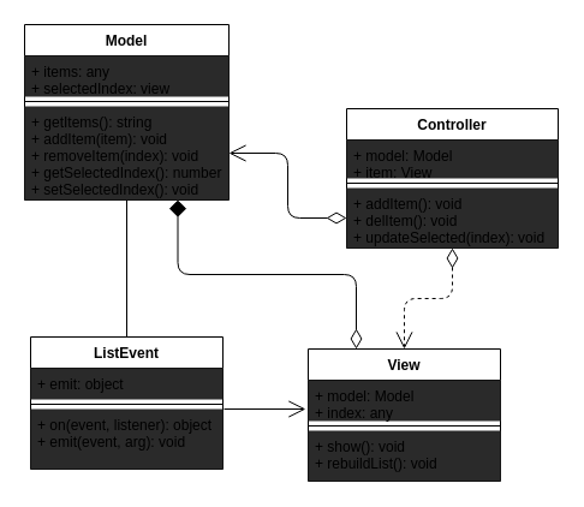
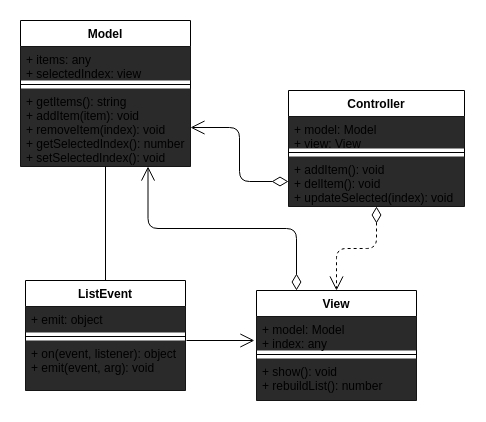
  <mxCell id="0" />
  <mxCell id="1" parent="0" />
  <mxCell id="2" value="ListEvent" style="swimlane;fontStyle=1;align=center;verticalAlign=top;childLayout=stackLayout;horizontal=1;startSize=26;horizontalStack=0;resizeParent=1;resizeParentMax=0;resizeLast=0;collapsible=1;marginBottom=0;" parent="1" vertex="1"><mxGeometry x="25" y="280" width="160" height="110" as="geometry" /></mxCell>
  <mxCell id="3" value="+ emit: object" style="text;strokeColor=none;align=left;verticalAlign=top;spacingLeft=4;spacingRight=4;overflow=hidden;rotatable=0;points=[[0,0.5],[1,0.5]];portConstraint=eastwest;fillColor=#2a2a2a;" parent="2" vertex="1"><mxGeometry y="26" width="160" height="26" as="geometry" /></mxCell>
  <mxCell id="4" value="" style="line;strokeWidth=1;fillColor=none;align=left;verticalAlign=middle;spacingTop=-1;spacingLeft=3;spacingRight=3;rotatable=0;labelPosition=right;points=[];portConstraint=eastwest;" parent="2" vertex="1"><mxGeometry y="52" width="160" height="8" as="geometry" /></mxCell>
  <mxCell id="5" value="+ on(event, listener): object&#10;+ emit(event, arg): void" style="text;strokeColor=none;align=left;verticalAlign=top;spacingLeft=4;spacingRight=4;overflow=hidden;rotatable=0;points=[[0,0.5],[1,0.5]];portConstraint=eastwest;fillColor=#2a2a2a;" parent="2" vertex="1"><mxGeometry y="60" width="160" height="50" as="geometry" /></mxCell>
  <mxCell id="6" value="Model" style="swimlane;fontStyle=1;align=center;verticalAlign=top;childLayout=stackLayout;horizontal=1;startSize=26;horizontalStack=0;resizeParent=1;resizeParentMax=0;resizeLast=0;collapsible=1;marginBottom=0;" parent="1" vertex="1"><mxGeometry x="20" y="20" width="170" height="146" as="geometry" /></mxCell>
  <mxCell id="7" value="+ items: any&#10;+ selectedIndex: view" style="text;strokeColor=none;align=left;verticalAlign=top;spacingLeft=4;spacingRight=4;overflow=hidden;rotatable=0;points=[[0,0.5],[1,0.5]];portConstraint=eastwest;fillColor=#2a2a2a;" parent="6" vertex="1"><mxGeometry y="26" width="170" height="34" as="geometry" /></mxCell>
  <mxCell id="8" value="" style="line;strokeWidth=1;fillColor=none;align=left;verticalAlign=middle;spacingTop=-1;spacingLeft=3;spacingRight=3;rotatable=0;labelPosition=right;points=[];portConstraint=eastwest;" parent="6" vertex="1"><mxGeometry y="60" width="170" height="8" as="geometry" /></mxCell>
  <mxCell id="9" value="+ getItems(): string&#10;+ addItem(item): void&#10;+ removeItem(index): void&#10;+ getSelectedIndex(): number&#10;+ setSelectedIndex(): void" style="text;strokeColor=none;align=left;verticalAlign=top;spacingLeft=4;spacingRight=4;overflow=hidden;rotatable=0;points=[[0,0.5],[1,0.5]];portConstraint=eastwest;fillColor=#2a2a2a;" parent="6" vertex="1"><mxGeometry y="68" width="170" height="78" as="geometry" /></mxCell>
  <mxCell id="10" value="View" style="swimlane;fontStyle=1;align=center;verticalAlign=top;childLayout=stackLayout;horizontal=1;startSize=26;horizontalStack=0;resizeParent=1;resizeParentMax=0;resizeLast=0;collapsible=1;marginBottom=0;" parent="1" vertex="1"><mxGeometry x="256" y="290" width="160" height="110" as="geometry" /></mxCell>
  <mxCell id="11" value="+ model: Model&#10;+ index: any" style="text;strokeColor=none;align=left;verticalAlign=top;spacingLeft=4;spacingRight=4;overflow=hidden;rotatable=0;points=[[0,0.5],[1,0.5]];portConstraint=eastwest;fillColor=#2a2a2a;" parent="10" vertex="1"><mxGeometry y="26" width="160" height="34" as="geometry" /></mxCell>
  <mxCell id="12" value="" style="line;strokeWidth=1;fillColor=none;align=left;verticalAlign=middle;spacingTop=-1;spacingLeft=3;spacingRight=3;rotatable=0;labelPosition=right;points=[];portConstraint=eastwest;" parent="10" vertex="1"><mxGeometry y="60" width="160" height="8" as="geometry" /></mxCell>
- <mxCell id="13" value="+ show(): void&#10;+ rebuildList(): void" style="text;strokeColor=none;align=left;verticalAlign=top;spacingLeft=4;spacingRight=4;overflow=hidden;rotatable=0;points=[[0,0.5],[1,0.5]];portConstraint=eastwest;fillColor=#2a2a2a;" parent="10" vertex="1"><mxGeometry y="68" width="160" height="42" as="geometry" /></mxCell>
+ <mxCell id="13" value="+ show(): void&#10;+ rebuildList(): number" style="text;strokeColor=none;align=left;verticalAlign=top;spacingLeft=4;spacingRight=4;overflow=hidden;rotatable=0;points=[[0,0.5],[1,0.5]];portConstraint=eastwest;fillColor=#2a2a2a;" parent="10" vertex="1"><mxGeometry y="68" width="160" height="42" as="geometry" /></mxCell>
  <mxCell id="14" value="Controller" style="swimlane;fontStyle=1;align=center;verticalAlign=top;childLayout=stackLayout;horizontal=1;startSize=26;horizontalStack=0;resizeParent=1;resizeParentMax=0;resizeLast=0;collapsible=1;marginBottom=0;" parent="1" vertex="1"><mxGeometry x="288" y="90" width="176" height="116" as="geometry" /></mxCell>
- <mxCell id="15" value="+ model: Model&#10;+ item: View" style="text;strokeColor=none;align=left;verticalAlign=top;spacingLeft=4;spacingRight=4;overflow=hidden;rotatable=0;points=[[0,0.5],[1,0.5]];portConstraint=eastwest;fillColor=#2a2a2a;" parent="14" vertex="1"><mxGeometry y="26" width="176" height="32" as="geometry" /></mxCell>
+ <mxCell id="15" value="+ model: Model&#10;+ view: View" style="text;strokeColor=none;align=left;verticalAlign=top;spacingLeft=4;spacingRight=4;overflow=hidden;rotatable=0;points=[[0,0.5],[1,0.5]];portConstraint=eastwest;fillColor=#2a2a2a;" parent="14" vertex="1"><mxGeometry y="26" width="176" height="32" as="geometry" /></mxCell>
  <mxCell id="16" value="" style="line;strokeWidth=1;fillColor=none;align=left;verticalAlign=middle;spacingTop=-1;spacingLeft=3;spacingRight=3;rotatable=0;labelPosition=right;points=[];portConstraint=eastwest;" parent="14" vertex="1"><mxGeometry y="58" width="176" height="8" as="geometry" /></mxCell>
  <mxCell id="17" value="+ addItem(): void&#10;+ delItem(): void&#10;+ updateSelected(index): void" style="text;strokeColor=none;align=left;verticalAlign=top;spacingLeft=4;spacingRight=4;overflow=hidden;rotatable=0;points=[[0,0.5],[1,0.5]];portConstraint=eastwest;fillColor=#2a2a2a;" parent="14" vertex="1"><mxGeometry y="66" width="176" height="50" as="geometry" /></mxCell>
  <mxCell id="18" value="1" style="endArrow=open;html=1;endSize=12;startArrow=diamondThin;startSize=14;startFill=0;edgeStyle=orthogonalEdgeStyle;align=left;verticalAlign=bottom;entryX=1;entryY=0.5;entryDx=0;entryDy=0;exitX=0;exitY=0.5;exitDx=0;exitDy=0;noLabel=1;fontColor=none;" parent="1" source="17" target="9" edge="1"><mxGeometry x="-1" y="3" relative="1" as="geometry"><mxPoint x="166" y="220" as="sourcePoint" /><mxPoint x="326" y="220" as="targetPoint" /></mxGeometry></mxCell>
  <mxCell id="19" value="1" style="endArrow=open;html=1;endSize=12;startArrow=diamondThin;startSize=14;startFill=0;edgeStyle=orthogonalEdgeStyle;align=left;verticalAlign=bottom;noLabel=1;fontColor=none;entryX=0.5;entryY=0;entryDx=0;entryDy=0;exitX=0.5;exitY=1;exitDx=0;exitDy=0;dashed=1;" parent="1" source="14" target="10" edge="1"><mxGeometry x="-1" y="3" relative="1" as="geometry"><mxPoint x="176" y="250" as="sourcePoint" /><mxPoint x="326" y="220" as="targetPoint" /></mxGeometry></mxCell>
- <mxCell id="20" value="1" style="endArrow=diamond;html=1;endSize=12;startArrow=diamondThin;startSize=14;startFill=0;edgeStyle=orthogonalEdgeStyle;align=left;verticalAlign=bottom;exitX=0.25;exitY=0;exitDx=0;exitDy=0;entryX=0.75;entryY=1;entryDx=0;entryDy=0;noLabel=1;fontColor=none;" parent="1" source="10" target="6" edge="1"><mxGeometry x="-1" y="3" relative="1" as="geometry"><mxPoint x="166" y="220" as="sourcePoint" /><mxPoint x="326" y="220" as="targetPoint" /><Array as="points"><mxPoint x="296" y="228" /><mxPoint x="148" y="228" /></Array></mxGeometry></mxCell>
+ <mxCell id="20" value="1" style="endArrow=open;html=1;endSize=12;startArrow=diamondThin;startSize=14;startFill=0;edgeStyle=orthogonalEdgeStyle;align=left;verticalAlign=bottom;exitX=0.25;exitY=0;exitDx=0;exitDy=0;entryX=0.75;entryY=1;entryDx=0;entryDy=0;noLabel=1;fontColor=none;" parent="1" source="10" target="6" edge="1"><mxGeometry x="-1" y="3" relative="1" as="geometry"><mxPoint x="166" y="220" as="sourcePoint" /><mxPoint x="326" y="220" as="targetPoint" /><Array as="points"><mxPoint x="296" y="228" /><mxPoint x="148" y="228" /></Array></mxGeometry></mxCell>
  <mxCell id="21" value="" style="endArrow=none;endFill=1;endSize=12;html=1;fontColor=none;exitX=0.5;exitY=0;exitDx=0;exitDy=0;entryX=0.5;entryY=1;entryDx=0;entryDy=0;" parent="1" source="2" target="6" edge="1"><mxGeometry width="160" relative="1" as="geometry"><mxPoint x="166" y="220" as="sourcePoint" /><mxPoint x="326" y="220" as="targetPoint" /></mxGeometry></mxCell>
  <mxCell id="22" value="" style="endArrow=open;endFill=1;endSize=12;html=1;fontColor=none;entryX=-0.013;entryY=0.706;entryDx=0;entryDy=0;entryPerimeter=0;" parent="1" target="11" edge="1"><mxGeometry width="160" relative="1" as="geometry"><mxPoint x="186" y="340" as="sourcePoint" /><mxPoint x="246" y="333" as="targetPoint" /></mxGeometry></mxCell>
